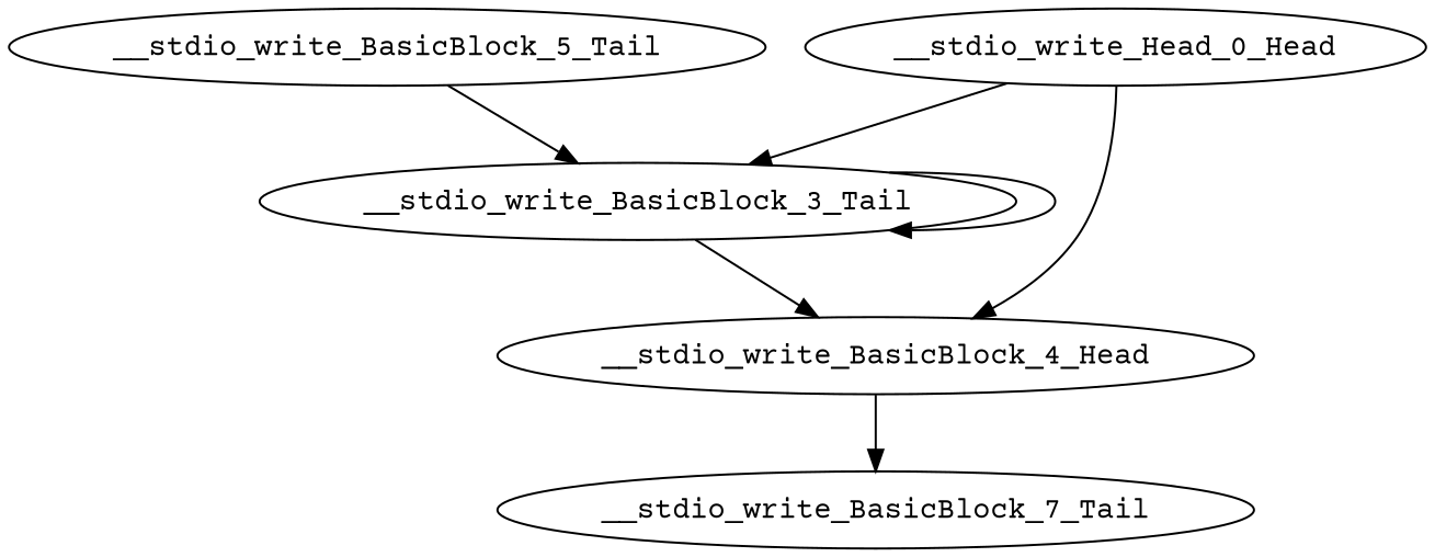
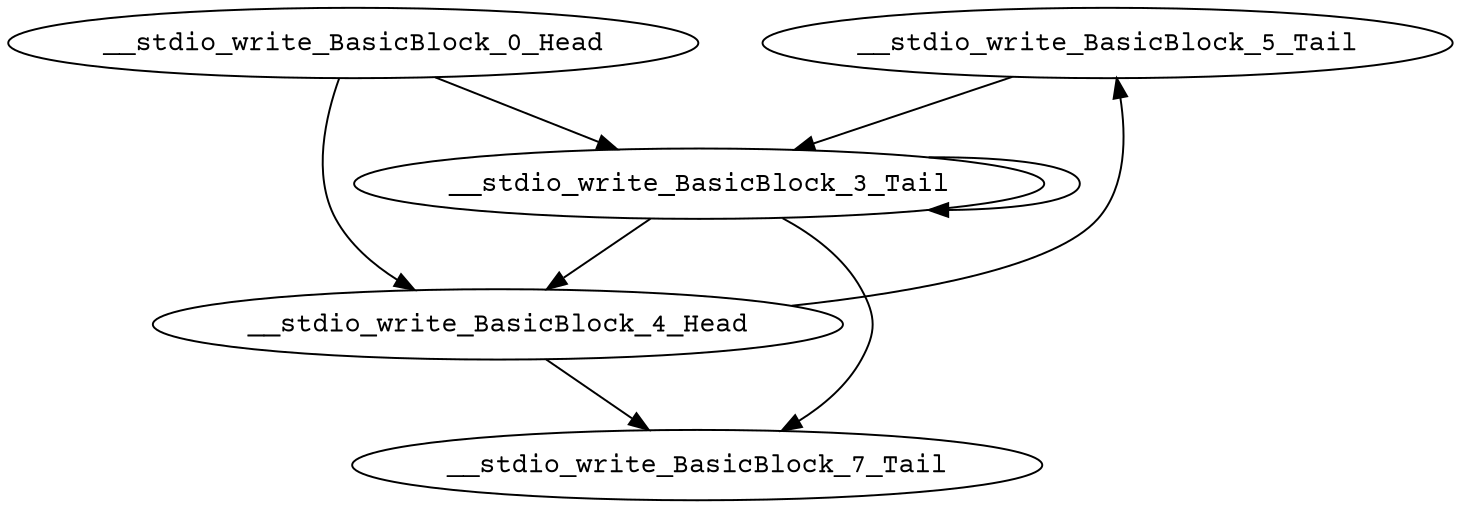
  digraph {
    fontname="Courier Prime"
    node [fontname="Courier Prime"]
    edge [fontname="Courier Prime"]
    __stdio_write_BasicBlock_5_Tail
    __stdio_write_BasicBlock_3_Tail
-   __stdio_write_BasicBlock_0_Head [label=__stdio_write_Head_0_Head]
+   __stdio_write_BasicBlock_0_Head
    __stdio_write_BasicBlock_4_Head
    __stdio_write_BasicBlock_7_Tail
    __stdio_write_BasicBlock_5_Tail -> __stdio_write_BasicBlock_3_Tail
    __stdio_write_BasicBlock_3_Tail -> __stdio_write_BasicBlock_3_Tail
    __stdio_write_BasicBlock_3_Tail -> __stdio_write_BasicBlock_4_Head
+   __stdio_write_BasicBlock_3_Tail -> __stdio_write_BasicBlock_7_Tail
    __stdio_write_BasicBlock_0_Head -> __stdio_write_BasicBlock_3_Tail
    __stdio_write_BasicBlock_0_Head -> __stdio_write_BasicBlock_4_Head
+   __stdio_write_BasicBlock_4_Head -> __stdio_write_BasicBlock_5_Tail
    __stdio_write_BasicBlock_4_Head -> __stdio_write_BasicBlock_7_Tail
  }
